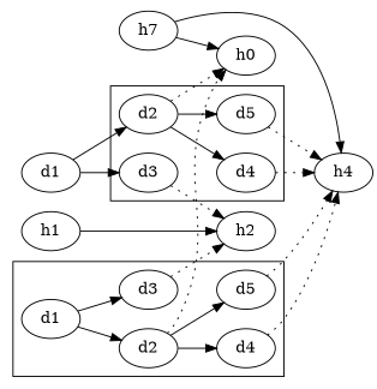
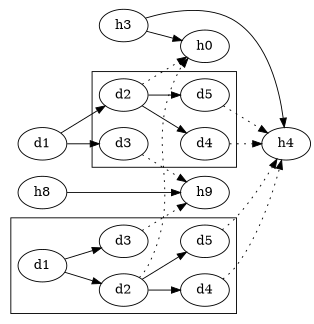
  digraph {
    rankdir=LR
-   n1 [label=h1]
+   n1 [label=h8]
    n2 [label=d1]
    n3 [label=d2]
    n4 [label=d3]
    n5 [label=d4]
    n6 [label=d5]
    n7 [label=d1]
    n8 [label=d2]
    n9 [label=d3]
    n10 [label=d4]
    n11 [label=d5]
-   n12 [label=h2]
+   n12 [label=h9]
    n13 [label=h0]
    n14 [label=h4]
-   n15 [label=h7]
+   n15 [label=h3]
    subgraph sub_1 {
      rank=same
      n1
      n2
    }
    subgraph cluster_2 {
      n3
      n4
      n5
      n6
    }
    subgraph cluster_3 {
      n7
      n8
      n9
      n10
      n11
    }
    n1 -> n12
    n2 -> n3
    n2 -> n4
    n3 -> n5
    n3 -> n6
    n3 -> n13 [style=dotted]
    n4 -> n12 [style=dotted]
    n5 -> n14 [style=dotted]
    n6 -> n14 [style=dotted]
    n7 -> n8
    n7 -> n9
    n8 -> n10
    n8 -> n11
    n8 -> n13 [style=dotted]
    n9 -> n12 [style=dotted]
    n10 -> n14 [style=dotted]
    n11 -> n14 [style=dotted]
    n15 -> n13
    n15 -> n14
  }
